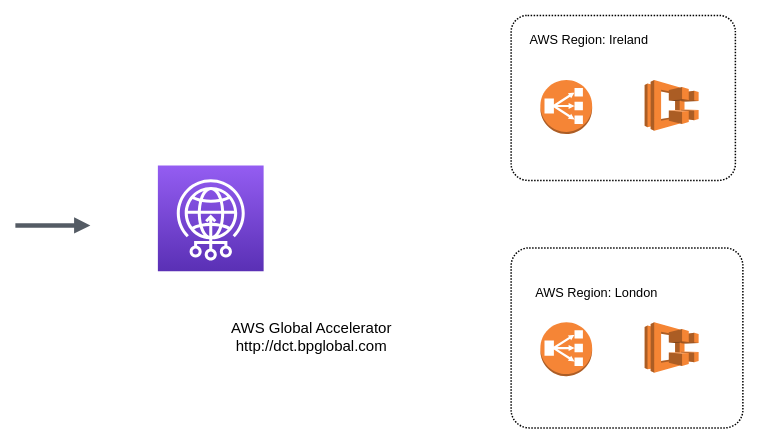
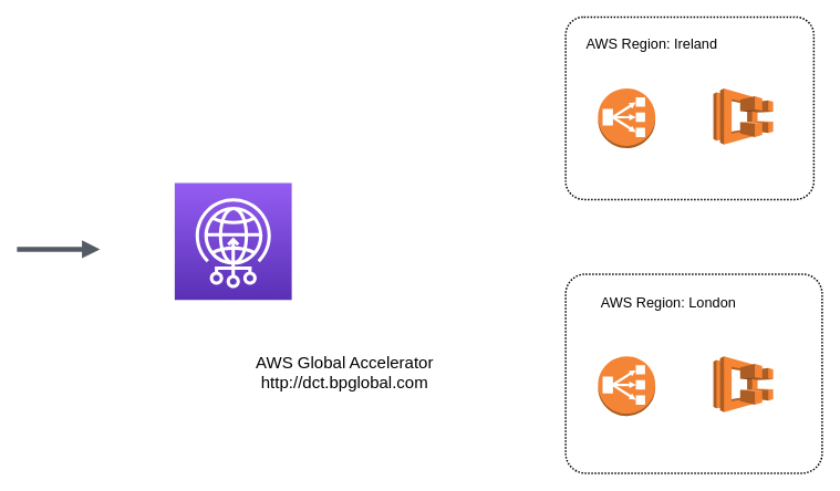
  <mxCell id="0" />
  <mxCell id="1" parent="0" />
  <mxCell id="2" value="" style="rounded=1;arcSize=10;dashed=1;fillColor=none;gradientColor=none;dashPattern=1 1;strokeWidth=2;" vertex="1" parent="1"><mxGeometry x="681" y="20" width="299" height="220" as="geometry" /></mxCell>
  <mxCell id="3" value="" style="rounded=1;arcSize=10;dashed=1;fillColor=none;gradientColor=none;dashPattern=1 1;strokeWidth=2;" vertex="1" parent="1"><mxGeometry x="681" y="330" width="309" height="240" as="geometry" /></mxCell>
  <mxCell id="4" value="" style="outlineConnect=0;dashed=0;verticalLabelPosition=bottom;verticalAlign=top;align=center;html=1;shape=mxgraph.aws3.classic_load_balancer;fillColor=#F58536;gradientColor=none;" vertex="1" parent="1"><mxGeometry x="720" y="106.25" width="69" height="72" as="geometry" /></mxCell>
  <mxCell id="5" value="" style="outlineConnect=0;dashed=0;verticalLabelPosition=bottom;verticalAlign=top;align=center;html=1;shape=mxgraph.aws3.classic_load_balancer;fillColor=#F58536;gradientColor=none;" vertex="1" parent="1"><mxGeometry x="720" y="429" width="69" height="72" as="geometry" /></mxCell>
  <mxCell id="6" value="" style="outlineConnect=0;dashed=0;verticalLabelPosition=bottom;verticalAlign=top;align=center;html=1;shape=mxgraph.aws3.ecs;fillColor=#F58534;gradientColor=none;" vertex="1" parent="1"><mxGeometry x="859" y="106.25" width="72" height="67.5" as="geometry" /></mxCell>
  <mxCell id="7" value="" style="outlineConnect=0;dashed=0;verticalLabelPosition=bottom;verticalAlign=top;align=center;html=1;shape=mxgraph.aws3.ecs;fillColor=#F58534;gradientColor=none;" vertex="1" parent="1"><mxGeometry x="859" y="429" width="72" height="67.5" as="geometry" /></mxCell>
  <mxCell id="8" value="" style="sketch=0;points=[[0,0,0],[0.25,0,0],[0.5,0,0],[0.75,0,0],[1,0,0],[0,1,0],[0.25,1,0],[0.5,1,0],[0.75,1,0],[1,1,0],[0,0.25,0],[0,0.5,0],[0,0.75,0],[1,0.25,0],[1,0.5,0],[1,0.75,0]];outlineConnect=0;fontColor=#232F3E;gradientColor=#945DF2;gradientDirection=north;fillColor=#5A30B5;strokeColor=#ffffff;dashed=0;verticalLabelPosition=bottom;verticalAlign=top;align=center;html=1;fontSize=12;fontStyle=0;aspect=fixed;shape=mxgraph.aws4.resourceIcon;resIcon=mxgraph.aws4.global_accelerator;" vertex="1" parent="1"><mxGeometry x="210" y="220" width="141" height="141" as="geometry" /></mxCell>
  <mxCell id="9" value="" style="edgeStyle=orthogonalEdgeStyle;html=1;endArrow=block;elbow=vertical;startArrow=none;endFill=1;strokeColor=#545B64;rounded=0;strokeWidth=6;" edge="1" parent="1"><mxGeometry width="100" relative="1" as="geometry"><mxPoint x="20" y="300" as="sourcePoint" /><mxPoint x="120" y="300" as="targetPoint" /></mxGeometry></mxCell>
  <mxCell id="10" value="AWS Global Accelerator&lt;br style=&quot;font-size: 20px;&quot;&gt;http://dct.bpglobal.com" style="text;html=1;strokeColor=none;fillColor=none;align=center;verticalAlign=middle;whiteSpace=wrap;rounded=0;fontSize=20;" vertex="1" parent="1"><mxGeometry x="270" y="405" width="290" height="85" as="geometry" /></mxCell>
  <mxCell id="11" value="AWS Region: Ireland" style="text;html=1;strokeColor=none;fillColor=none;align=center;verticalAlign=middle;whiteSpace=wrap;rounded=0;fontSize=17;" vertex="1" parent="1"><mxGeometry x="685" y="39" width="200" height="30" as="geometry" /></mxCell>
- <mxCell id="12" value="AWS Region: London" style="text;html=1;strokeColor=none;fillColor=none;align=center;verticalAlign=middle;whiteSpace=wrap;rounded=0;fontSize=17;" vertex="1" parent="1"><mxGeometry x="695" y="376" width="200" height="30" as="geometry" /></mxCell>
+ <mxCell id="12" value="AWS Region: London" style="text;html=1;strokeColor=none;fillColor=none;align=center;verticalAlign=middle;whiteSpace=wrap;rounded=0;fontSize=17;" vertex="1" parent="1"><mxGeometry x="705" y="351" width="200" height="30" as="geometry" /></mxCell>
